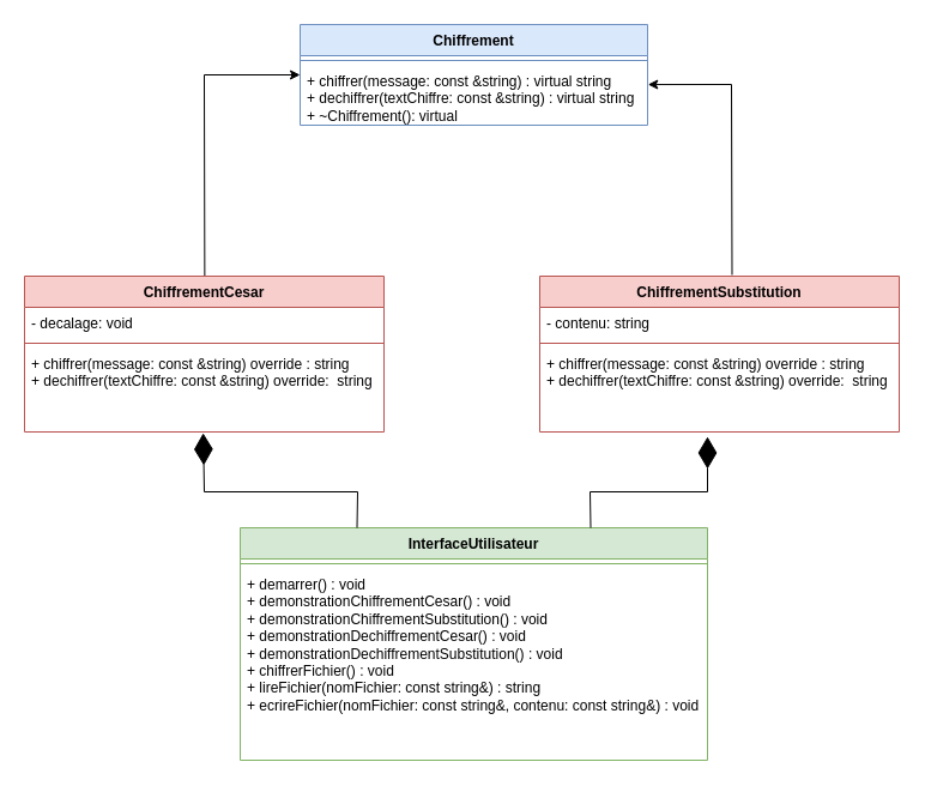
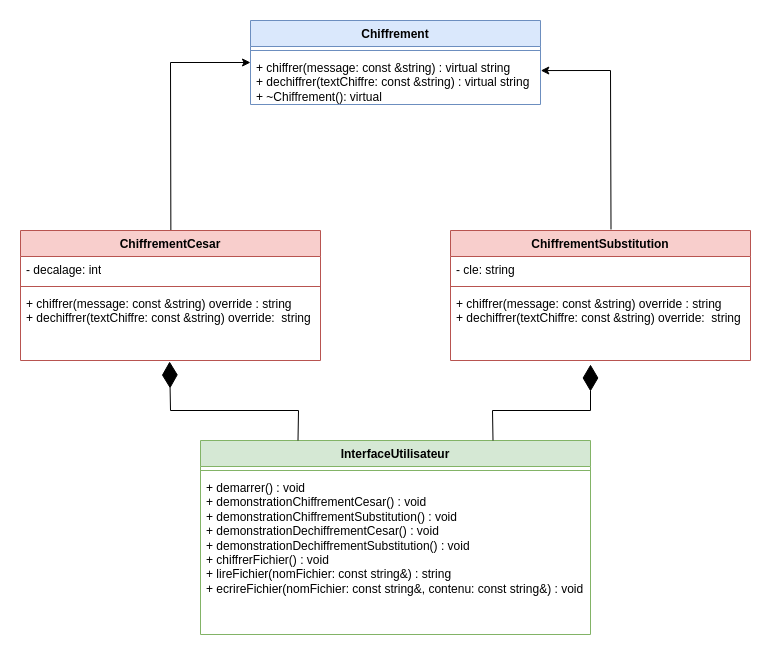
  <mxCell id="0" />
  <mxCell id="1" parent="0" />
  <mxCell id="2" value="Chiffrement" style="swimlane;fontStyle=1;align=center;verticalAlign=top;childLayout=stackLayout;horizontal=1;startSize=26;horizontalStack=0;resizeParent=1;resizeParentMax=0;resizeLast=0;collapsible=1;marginBottom=0;whiteSpace=wrap;html=1;fillColor=#dae8fc;strokeColor=#6c8ebf;" vertex="1" parent="1"><mxGeometry x="250" y="20" width="290" height="84" as="geometry" /></mxCell>
  <mxCell id="3" value="" style="line;strokeWidth=1;fillColor=none;align=left;verticalAlign=middle;spacingTop=-1;spacingLeft=3;spacingRight=3;rotatable=0;labelPosition=right;points=[];portConstraint=eastwest;strokeColor=inherit;" vertex="1" parent="2"><mxGeometry y="26" width="290" height="8" as="geometry" /></mxCell>
  <mxCell id="4" value="&lt;div&gt;+ chiffrer(message: const &amp;amp;string) : virtual &lt;span class=&quot;hljs-built_in&quot;&gt;string&lt;/span&gt;&lt;/div&gt;&lt;div&gt;&lt;div&gt;+ dechiffrer(textChiffre: const &amp;amp;string) : virtual &lt;span class=&quot;hljs-built_in&quot;&gt;string&lt;/span&gt;&lt;/div&gt;&lt;/div&gt;&lt;div&gt;&lt;span class=&quot;hljs-built_in&quot;&gt;+ &lt;/span&gt;~Chiffrement(): virtual&lt;br&gt;&lt;/div&gt;" style="text;strokeColor=none;fillColor=none;align=left;verticalAlign=top;spacingLeft=4;spacingRight=4;overflow=hidden;rotatable=0;points=[[0,0.5],[1,0.5]];portConstraint=eastwest;whiteSpace=wrap;html=1;" vertex="1" parent="2"><mxGeometry y="34" width="290" height="50" as="geometry" /></mxCell>
  <mxCell id="5" value="" style="endArrow=classic;html=1;rounded=0;entryX=0;entryY=0.5;entryDx=0;entryDy=0;exitX=0.484;exitY=-0.003;exitDx=0;exitDy=0;exitPerimeter=0;" edge="1" parent="1" target="2"><mxGeometry width="50" height="50" relative="1" as="geometry"><mxPoint x="170.36" y="229.55" as="sourcePoint" /><mxPoint x="270.5" y="104" as="targetPoint" /><Array as="points"><mxPoint x="170" y="62" /></Array></mxGeometry></mxCell>
  <mxCell id="6" value="ChiffrementCesar" style="swimlane;fontStyle=1;align=center;verticalAlign=top;childLayout=stackLayout;horizontal=1;startSize=26;horizontalStack=0;resizeParent=1;resizeParentMax=0;resizeLast=0;collapsible=1;marginBottom=0;whiteSpace=wrap;html=1;fillColor=#f8cecc;strokeColor=#b85450;" vertex="1" parent="1"><mxGeometry x="20" y="230" width="300" height="130" as="geometry" /></mxCell>
- <mxCell id="7" value="- decalage: void" style="text;strokeColor=none;fillColor=none;align=left;verticalAlign=top;spacingLeft=4;spacingRight=4;overflow=hidden;rotatable=0;points=[[0,0.5],[1,0.5]];portConstraint=eastwest;whiteSpace=wrap;html=1;" vertex="1" parent="6"><mxGeometry y="26" width="300" height="26" as="geometry" /></mxCell>
+ <mxCell id="7" value="- decalage: int" style="text;strokeColor=none;fillColor=none;align=left;verticalAlign=top;spacingLeft=4;spacingRight=4;overflow=hidden;rotatable=0;points=[[0,0.5],[1,0.5]];portConstraint=eastwest;whiteSpace=wrap;html=1;" vertex="1" parent="6"><mxGeometry y="26" width="300" height="26" as="geometry" /></mxCell>
  <mxCell id="8" value="" style="line;strokeWidth=1;fillColor=none;align=left;verticalAlign=middle;spacingTop=-1;spacingLeft=3;spacingRight=3;rotatable=0;labelPosition=right;points=[];portConstraint=eastwest;strokeColor=inherit;" vertex="1" parent="6"><mxGeometry y="52" width="300" height="8" as="geometry" /></mxCell>
  <mxCell id="9" value="&lt;div&gt;+ chiffrer(message: const &amp;amp;string) override : &lt;span class=&quot;hljs-built_in&quot;&gt;string&lt;/span&gt;&lt;/div&gt;&lt;div&gt;&lt;div&gt;&lt;div&gt;+ dechiffrer(textChiffre: const &amp;amp;string) override:&amp;nbsp; &lt;span class=&quot;hljs-built_in&quot;&gt;string&lt;/span&gt;&lt;/div&gt;&lt;/div&gt;&lt;/div&gt;" style="text;strokeColor=none;fillColor=none;align=left;verticalAlign=top;spacingLeft=4;spacingRight=4;overflow=hidden;rotatable=0;points=[[0,0.5],[1,0.5]];portConstraint=eastwest;whiteSpace=wrap;html=1;" vertex="1" parent="6"><mxGeometry y="60" width="300" height="70" as="geometry" /></mxCell>
  <mxCell id="10" value="" style="endArrow=classic;html=1;rounded=0;entryX=1.001;entryY=0.321;entryDx=0;entryDy=0;entryPerimeter=0;exitX=0.535;exitY=-0.008;exitDx=0;exitDy=0;exitPerimeter=0;" edge="1" parent="1" source="11" target="4"><mxGeometry width="50" height="50" relative="1" as="geometry"><mxPoint x="610" y="190" as="sourcePoint" /><mxPoint x="640.87" y="106.85" as="targetPoint" /><Array as="points"><mxPoint x="610" y="70" /></Array></mxGeometry></mxCell>
  <mxCell id="11" value="ChiffrementSubstitution" style="swimlane;fontStyle=1;align=center;verticalAlign=top;childLayout=stackLayout;horizontal=1;startSize=26;horizontalStack=0;resizeParent=1;resizeParentMax=0;resizeLast=0;collapsible=1;marginBottom=0;whiteSpace=wrap;html=1;fillColor=#f8cecc;strokeColor=#b85450;" vertex="1" parent="1"><mxGeometry x="450" y="230" width="300" height="130" as="geometry" /></mxCell>
- <mxCell id="12" value="- contenu: string" style="text;strokeColor=none;fillColor=none;align=left;verticalAlign=top;spacingLeft=4;spacingRight=4;overflow=hidden;rotatable=0;points=[[0,0.5],[1,0.5]];portConstraint=eastwest;whiteSpace=wrap;html=1;" vertex="1" parent="11"><mxGeometry y="26" width="300" height="26" as="geometry" /></mxCell>
+ <mxCell id="12" value="- cle: string" style="text;strokeColor=none;fillColor=none;align=left;verticalAlign=top;spacingLeft=4;spacingRight=4;overflow=hidden;rotatable=0;points=[[0,0.5],[1,0.5]];portConstraint=eastwest;whiteSpace=wrap;html=1;" vertex="1" parent="11"><mxGeometry y="26" width="300" height="26" as="geometry" /></mxCell>
  <mxCell id="13" value="" style="line;strokeWidth=1;fillColor=none;align=left;verticalAlign=middle;spacingTop=-1;spacingLeft=3;spacingRight=3;rotatable=0;labelPosition=right;points=[];portConstraint=eastwest;strokeColor=inherit;" vertex="1" parent="11"><mxGeometry y="52" width="300" height="8" as="geometry" /></mxCell>
  <mxCell id="14" value="&lt;div&gt;+ chiffrer(message: const &amp;amp;string) override : &lt;span class=&quot;hljs-built_in&quot;&gt;string&lt;/span&gt;&lt;/div&gt;&lt;div&gt;&lt;div&gt;&lt;div&gt;+ dechiffrer(textChiffre: const &amp;amp;string) override:&amp;nbsp; &lt;span class=&quot;hljs-built_in&quot;&gt;string&lt;/span&gt;&lt;/div&gt;&lt;/div&gt;&lt;/div&gt;" style="text;strokeColor=none;fillColor=none;align=left;verticalAlign=top;spacingLeft=4;spacingRight=4;overflow=hidden;rotatable=0;points=[[0,0.5],[1,0.5]];portConstraint=eastwest;whiteSpace=wrap;html=1;" vertex="1" parent="11"><mxGeometry y="60" width="300" height="70" as="geometry" /></mxCell>
  <mxCell id="15" value="InterfaceUtilisateur" style="swimlane;fontStyle=1;align=center;verticalAlign=top;childLayout=stackLayout;horizontal=1;startSize=26;horizontalStack=0;resizeParent=1;resizeParentMax=0;resizeLast=0;collapsible=1;marginBottom=0;whiteSpace=wrap;html=1;fillColor=#d5e8d4;strokeColor=#82b366;" vertex="1" parent="1"><mxGeometry x="200" y="440" width="390" height="194" as="geometry" /></mxCell>
  <mxCell id="16" value="" style="line;strokeWidth=1;fillColor=none;align=left;verticalAlign=middle;spacingTop=-1;spacingLeft=3;spacingRight=3;rotatable=0;labelPosition=right;points=[];portConstraint=eastwest;strokeColor=inherit;" vertex="1" parent="15"><mxGeometry y="26" width="390" height="8" as="geometry" /></mxCell>
  <mxCell id="17" value="+ demarrer() : void&amp;nbsp;&amp;nbsp;&amp;nbsp;&amp;nbsp;&amp;nbsp;&amp;nbsp;&amp;nbsp;&amp;nbsp;&amp;nbsp;&amp;nbsp;&amp;nbsp;&amp;nbsp;&amp;nbsp;&amp;nbsp;&amp;nbsp; &lt;br&gt;+ demonstrationChiffrementCesar() : void &lt;br&gt;+ demonstrationChiffrementSubstitution() : void &lt;br&gt;+ demonstrationDechiffrementCesar() : void &lt;br&gt;+ demonstrationDechiffrementSubstitution() : void &lt;br&gt;+ chiffrerFichier() : void&amp;nbsp;&amp;nbsp;&amp;nbsp;&amp;nbsp;&amp;nbsp;&amp;nbsp;&amp;nbsp;&amp;nbsp; &lt;br&gt;+ lireFichier(nomFichier: const string&amp;amp;) : string &lt;br&gt;+ ecrireFichier(nomFichier: const string&amp;amp;, contenu: const string&amp;amp;) : void" style="text;strokeColor=none;fillColor=none;align=left;verticalAlign=top;spacingLeft=4;spacingRight=4;overflow=hidden;rotatable=0;points=[[0,0.5],[1,0.5]];portConstraint=eastwest;whiteSpace=wrap;html=1;" vertex="1" parent="15"><mxGeometry y="34" width="390" height="160" as="geometry" /></mxCell>
  <mxCell id="18" value="" style="endArrow=diamondThin;endFill=1;endSize=24;html=1;rounded=0;entryX=0.497;entryY=1.014;entryDx=0;entryDy=0;entryPerimeter=0;exitX=0.25;exitY=0;exitDx=0;exitDy=0;" edge="1" parent="1" source="15" target="9"><mxGeometry width="160" relative="1" as="geometry"><mxPoint x="110" y="470" as="sourcePoint" /><mxPoint x="350" y="360" as="targetPoint" /><Array as="points"><mxPoint x="298" y="410" /><mxPoint x="170" y="410" /></Array></mxGeometry></mxCell>
  <mxCell id="19" value="" style="endArrow=diamondThin;endFill=1;endSize=24;html=1;rounded=0;entryX=0.383;entryY=1.057;entryDx=0;entryDy=0;entryPerimeter=0;exitX=0.75;exitY=0;exitDx=0;exitDy=0;" edge="1" parent="1" source="15"><mxGeometry width="160" relative="1" as="geometry"><mxPoint x="517.6" y="440" as="sourcePoint" /><mxPoint x="590" y="363.99" as="targetPoint" /><Array as="points"><mxPoint x="492" y="410" /><mxPoint x="590" y="410" /></Array></mxGeometry></mxCell>
